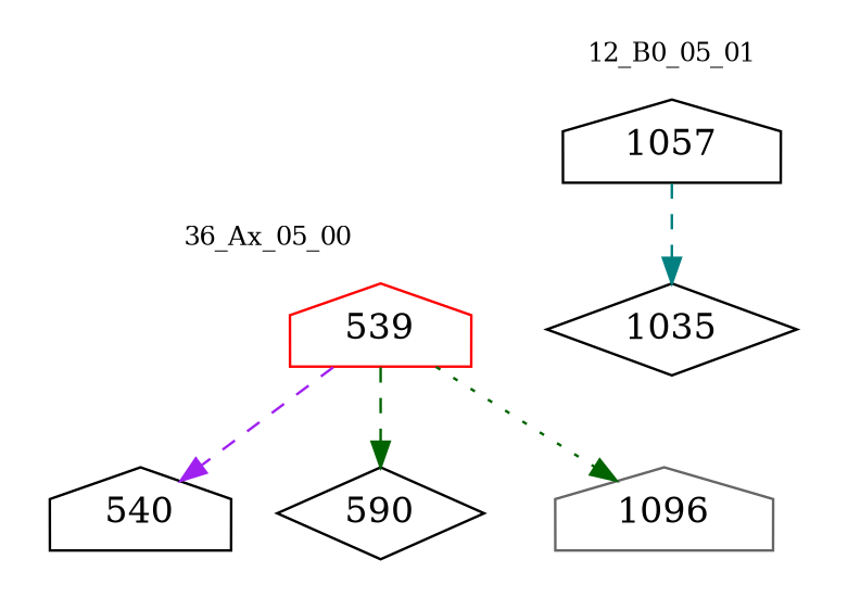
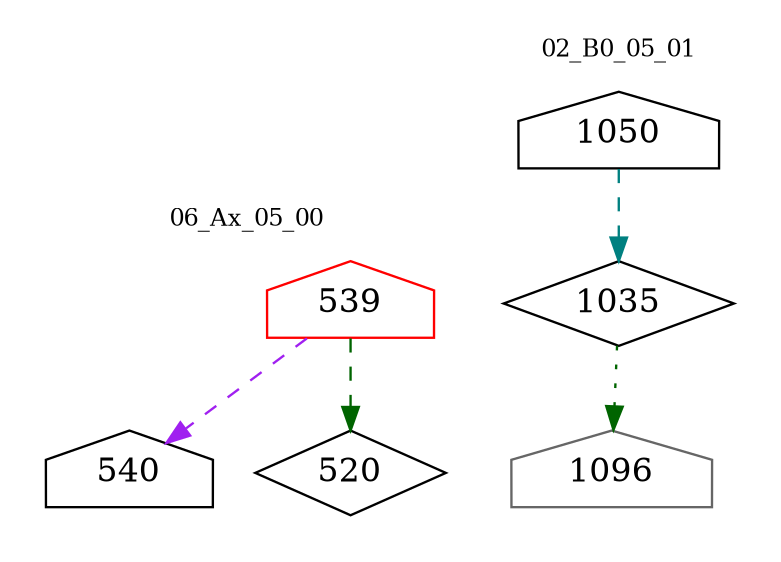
  digraph {
    node [color=black shape=house]
    edge [color=darkgreen style=dashed]
    n1 [color=red label=539]
    n2 [label=540]
-   n3 [label=590 shape=diamond]
-   n4 [label=1057]
+   n3 [label=520 shape=diamond]
+   n4 [label=1050]
    n5 [label=1035 shape=diamond]
    n6 [color=gray40 label=1096]
    subgraph cluster_1 {
      color=white
      fontsize=10
-     label="36_Ax_05_00"
+     label="06_Ax_05_00"
      n1
      n2
      n3
    }
    subgraph cluster_2 {
      color=white
      fontsize=10
-     label="12_B0_05_01"
+     label="02_B0_05_01"
      n4
      n5
      n6
    }
    n1 -> n2 [color=purple]
    n1 -> n3
    n4 -> n5 [color=teal]
-   n1 -> n6 [style=dotted]
+   n5 -> n6 [style=dotted]
  }
